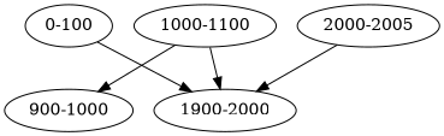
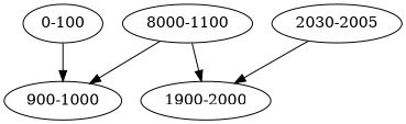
  strict digraph {
    edge [data="[id=G2.1,strand=+,score=0.001000]"]
    "900-1000" [data="[id=G1.1,strand=+,score=0.100000],[id=G2.1,strand=+,score=0.100000]"]
-   "1000-1100" [data="[id=G2.1,strand=+,score=0.100000]"]
+   "1000-1100" [data="[id=G2.1,strand=+,score=0.100000]" label="8000-1100"]
    "1900-2000" [data="[id=G2.1,strand=+,score=0.100000],[id=G3.1,strand=+,score=0.100000]"]
    "0-100" [data="[id=G1.1,strand=+,score=0.100000]"]
-   "2000-2005" [data="[id=G3.1,strand=+,score=0.005000]"]
+   "2000-2005" [data="[id=G3.1,strand=+,score=0.005000]" label="2030-2005"]
    "1000-1100" -> "900-1000"
    "1000-1100" -> "1900-2000"
-   "0-100" -> "1900-2000" [data="[id=G1.1,strand=+,score=0.001000]"]
+   "0-100" -> "900-1000" [data="[id=G1.1,strand=+,score=0.001000]"]
    "2000-2005" -> "1900-2000" [data="[id=G3.1,strand=+,score=0.001000]"]
  }
